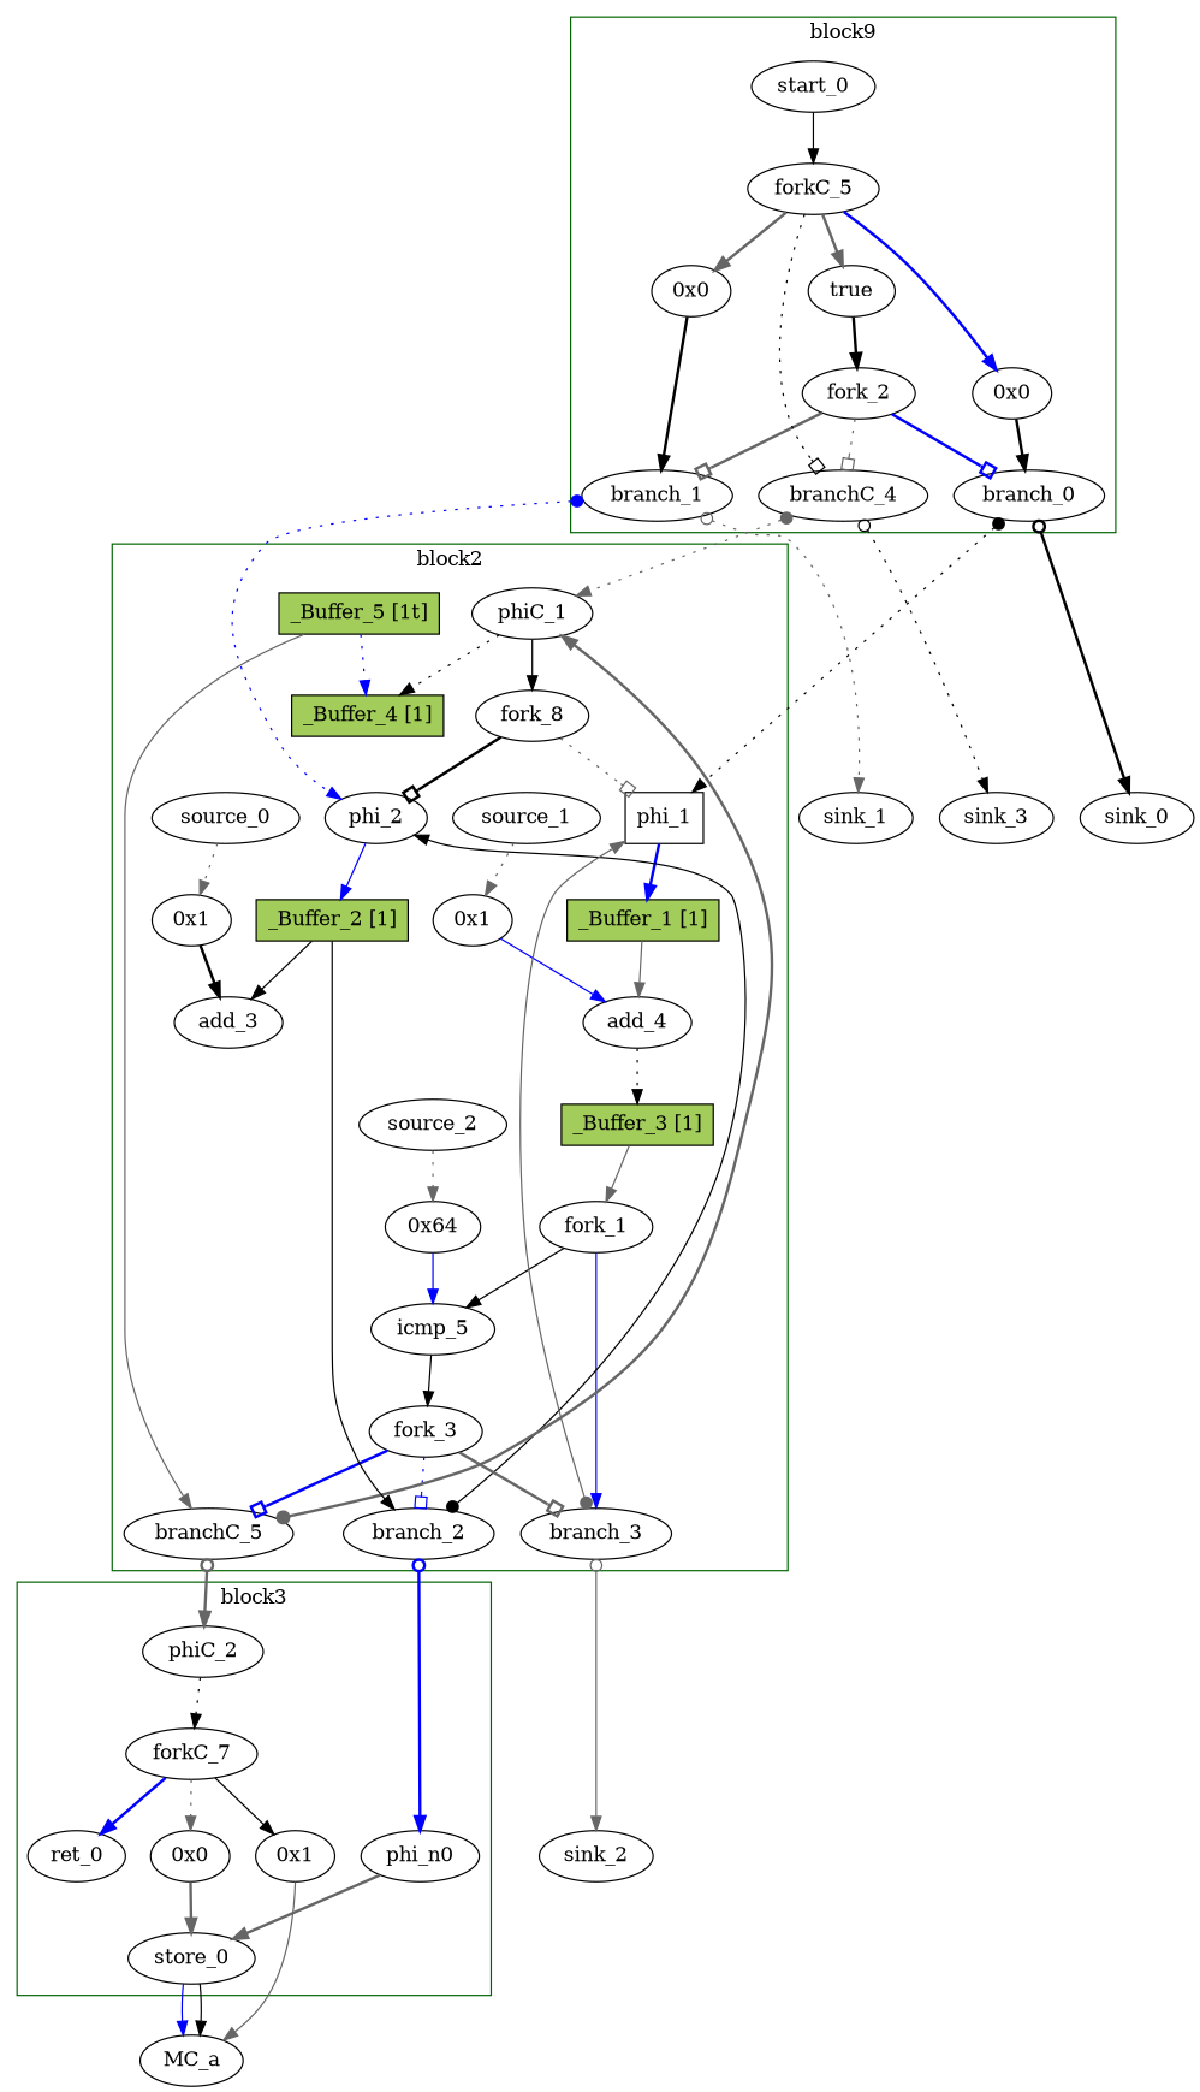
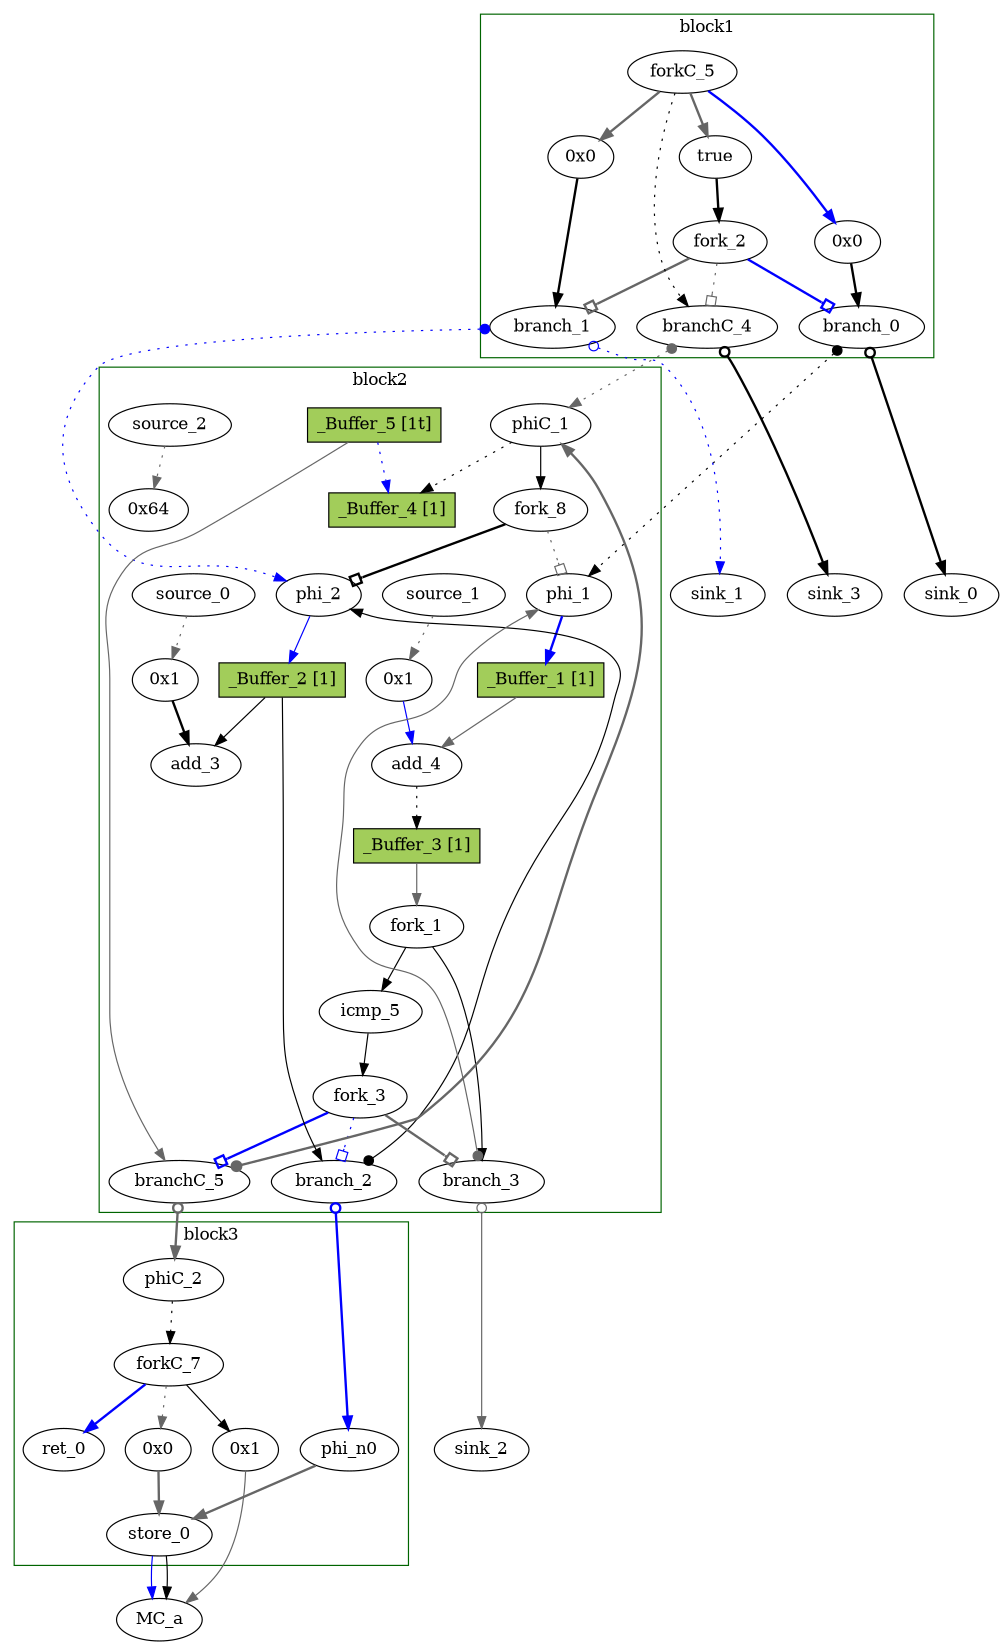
  digraph {
    fontname="DejaVu Serif"
    node [bbID=2 fontname="DejaVu Serif" in="in1:32" out="out1:32" shape=oval type=Constant]
    edge [arrowhead=normal color=black fontname="DejaVu Serif" from=out1 style=bold to=in1]
    n1 [bbID=1 in="in1:1" label=true out="out1:1" value="0x1"]
    n2 [bbID=1 label="0x0" value="0x0"]
    n3 [bbID=1 label="0x0" value="0x0"]
    branch_0 [bbID=1 in="in1:32 in2?:1" out="out1+:32 out2-:32" type=Branch]
    branch_1 [bbID=1 in="in1:32 in2?:1" out="out1+:32 out2-:32" type=Branch]
    fork_2 [bbID=1 in="in1:1" out="out1:1 out2:1 out3:1" type=Fork]
-   start_0 [bbID=1 in="in1:0" out="out1:0" type=Entry]
    forkC_5 [bbID=1 in="in1:0" out="out1:0 out2:0 out3:0 out4:0" type=Fork]
    branchC_4 [bbID=1 in="in1:0 in2?:1" out="out1+:0 out2-:0" type=Branch]
-   phi_1 [delay=1.397 in="in1?:1 in2:32 in3:32" shape=box type=Mux]
+   phi_1 [delay=1.397 in="in1?:1 in2:32 in3:32" type=Mux]
    phi_2 [delay=1.397 in="in1?:1 in2:32 in3:32" type=Mux]
    n12 [label="0x1" retimingDiff=1 value="0x1"]
    add_3 [delay=2.287 in="in1:32 in2:32" op=add_op retimingDiff=1 type=Operator]
    n14 [label="0x1" retimingDiff=0.5 value="0x1"]
    add_4 [delay=2.287 in="in1:32 in2:32" op=add_op retimingDiff=0.5 type=Operator]
    n16 [label="0x64" retimingDiff=1 value="0x1"]
    icmp_5 [delay=1.907 in="in1:32 in2:32" op=icmp_ult_op out="out1:1" retimingDiff=1 type=Operator]
    fork_1 [out="out1:32 out2:32" retimingDiff=1 type=Fork]
    branch_2 [in="in1:32 in2?:1" out="out1+:32 out2-:32" retimingDiff=1 type=Branch]
    branch_3 [in="in1:32 in2?:1" out="out1+:32 out2-:32" retimingDiff=1 type=Branch]
    fork_3 [in="in1:1" out="out1:1 out2:1 out3:1" retimingDiff=1 type=Fork]
    phiC_1 [in="in1:0 in2:0" out="out1:0 out2?:1" type=CntrlMerge]
    branchC_5 [in="in1:0 in2?:1" out="out1+:0 out2-:0" retimingDiff=1 type=Branch]
    source_0 [retimingDiff=1 type=Source in=""]
    source_1 [retimingDiff=0.5 type=Source in=""]
    source_2 [retimingDiff=1 type=Source in=""]
    fork_8 [in="in1:1" out="out1:1 out2:1" type=Fork]
    n28 [fillcolor=darkolivegreen3 height=0.4 label="_Buffer_1 [1]" shape=box slots=1 style=filled transparent=false type=Buffer]
    n29 [fillcolor=darkolivegreen3 height=0.4 label="_Buffer_2 [1]" shape=box slots=1 style=filled transparent=false type=Buffer]
    n30 [fillcolor=darkolivegreen3 height=0.4 label="_Buffer_3 [1]" shape=box slots=1 style=filled transparent=false type=Buffer]
    n31 [fillcolor=darkolivegreen3 height=0.4 in="in1:0" label="_Buffer_4 [1]" out="out1:0" shape=box slots=1 style=filled transparent=false type=Buffer]
    n32 [fillcolor=darkolivegreen3 height=0.4 in="in1:0" label="_Buffer_5 [1t]" out="out1:0" shape=box slots=1 style=filled transparent=true type=Buffer]
    store_0 [bbID=3 delay=0.672 in="in1:32 in2:32" offset=0 op=mc_store_op out="out1:32 out2:32" portID=0 type=Operator]
    ret_0 [bbID=3 in="in1:0" op=ret_op out="out1:0" type=Operator]
    n35 [bbID=3 label="0x0" value="0x0"]
    phi_n0 [bbID=3 type=Merge]
    n37 [bbID=3 label="0x1" value="0x1"]
    phiC_2 [bbID=3 in="in1:0" out="out1:0" type=Merge]
    forkC_7 [bbID=3 in="in1:0" out="out1:0 out2:0 out3:0" type=Fork]
    sink_0 [bbID=0 type=Sink out=""]
    sink_1 [bbID=0 type=Sink out=""]
    sink_3 [bbID=0 in="in1:0" type=Sink out=""]
    sink_2 [bbID=0 type=Sink out=""]
    MC_a [bbID=0 bbcount=1 in="in1:32*c0 in2:32*s0a in3:32*s0d" ldcount=0 memory=a out="out1:0*e" stcount=1 type=MC shape=""]
    subgraph cluster_1 {
      color=darkgreen
-     label=block9
+     label=block1
      n1
      n2
      n3
      branch_0
      branch_1
      fork_2
-     start_0
      forkC_5
      branchC_4
    }
    subgraph cluster_2 {
      color=darkgreen
      label=block2
      phi_1
      phi_2
      n12
      add_3
      n14
      add_4
      n16
      icmp_5
      fork_1
      branch_2
      branch_3
      fork_3
      phiC_1
      branchC_5
      source_0
      source_1
      source_2
      fork_8
      n28
      n29
      n30
      n31
      n32
    }
    subgraph cluster_3 {
      color=darkgreen
      label=block3
      store_0
      ret_0
      n35
      phi_n0
      n37
      phiC_2
      forkC_7
    }
    n1 -> fork_2
    n2 -> branch_0
    n3 -> branch_1
    branch_0 -> phi_1 [arrowtail=dot dir=both style=dotted to=in2]
    branch_0 -> sink_0 [arrowtail=odot dir=both from=out2 minlen=3]
    branch_1 -> phi_2 [arrowtail=dot color=blue dir=both style=dotted to=in2]
-   branch_1 -> sink_1 [arrowtail=odot color=gray40 dir=both from=out2 minlen=3 style=dotted]
+   branch_1 -> sink_1 [arrowtail=odot color=blue dir=both from=out2 minlen=3 style=dotted]
    fork_2 -> branch_0 [arrowhead=obox color=blue from=out2 to=in2]
    fork_2 -> branch_1 [arrowhead=obox color=gray40 to=in2]
    fork_2 -> branchC_4 [arrowhead=obox color=gray40 from=out3 style=dotted to=in2]
-   start_0 -> forkC_5 [style=solid]
    forkC_5 -> n1 [color=gray40 from=out4]
    forkC_5 -> n2 [color=blue]
    forkC_5 -> n3 [color=gray40 from=out2]
-   forkC_5 -> branchC_4 [arrowhead=obox from=out3 style=dotted]
+   forkC_5 -> branchC_4 [from=out3 style=dotted]
    branchC_4 -> phiC_1 [arrowtail=dot color=gray40 dir=both style=dotted]
-   branchC_4 -> sink_3 [arrowtail=odot dir=both from=out2 minlen=3 style=dotted]
+   branchC_4 -> sink_3 [arrowtail=odot dir=both from=out2 minlen=3]
    phi_1 -> n28 [color=blue]
    phi_2 -> n29 [color=blue style=solid]
    n12 -> add_3 [to=in2]
    n14 -> add_4 [color=blue style=solid to=in2]
    add_4 -> n30 [style=dotted]
-   n16 -> icmp_5 [color=blue style=solid to=in2]
    icmp_5 -> fork_3 [style=solid]
    fork_1 -> icmp_5 [style=solid]
-   fork_1 -> branch_3 [color=blue from=out2 style=solid]
+   fork_1 -> branch_3 [from=out2 style=solid]
    branch_2 -> phi_2 [arrowtail=dot constraint=false dir=both minlen=3 style=solid to=in3]
    branch_2 -> phi_n0 [arrowtail=odot color=blue dir=both from=out2]
    branch_3 -> phi_1 [arrowtail=dot color=gray40 constraint=false dir=both minlen=3 style=solid to=in3]
    branch_3 -> sink_2 [arrowtail=odot color=gray40 dir=both from=out2 minlen=3 style=solid]
    fork_3 -> branch_2 [arrowhead=obox color=blue from=out2 style=dotted to=in2]
    fork_3 -> branch_3 [arrowhead=obox color=gray40 to=in2]
    fork_3 -> branchC_5 [arrowhead=obox color=blue from=out3 to=in2]
    phiC_1 -> fork_8 [from=out2 style=solid]
    phiC_1 -> n31 [style=dotted]
    branchC_5 -> phiC_1 [arrowtail=dot color=gray40 constraint=false dir=both minlen=3 to=in2]
    branchC_5 -> phiC_2 [arrowtail=odot color=gray40 dir=both from=out2]
    source_0 -> n12 [color=gray40 style=dotted]
    source_1 -> n14 [color=gray40 style=dotted]
    source_2 -> n16 [color=gray40 style=dotted]
    fork_8 -> phi_1 [arrowhead=obox color=gray40 style=dotted]
    fork_8 -> phi_2 [arrowhead=obox from=out2]
    n28 -> add_4 [color=gray40 style=solid]
    n29 -> add_3 [style=solid]
    n29 -> branch_2 [style=solid]
    n30 -> fork_1 [color=gray40 style=solid]
    n32 -> branchC_5 [color=gray40 style=solid]
    n32 -> n31 [color=blue style=dotted]
    store_0 -> MC_a [color=blue from=out2 style=solid to=in2]
    store_0 -> MC_a [style=solid to=in3]
    n35 -> store_0 [color=gray40 to=in2]
    phi_n0 -> store_0 [color=gray40]
    n37 -> MC_a [color=gray40 style=solid]
    phiC_2 -> forkC_7 [style=dotted]
    forkC_7 -> ret_0 [color=blue from=out3]
    forkC_7 -> n35 [color=gray40 style=dotted]
    forkC_7 -> n37 [from=out2 style=solid]
  }
